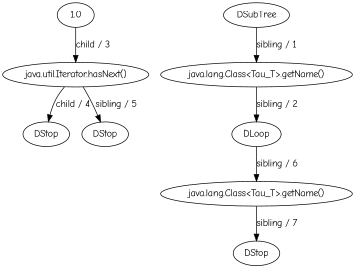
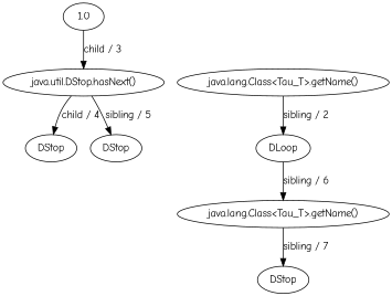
  digraph {
    fontname="Comic Neue"
    node [fontname="Comic Neue"]
    edge [constraint=true direction=LR fontname="Comic Neue"]
    n1 [label=1.0]
-   n2 [label="java.util.Iterator.hasNext()"]
-   n3 [label=DSubTree]
+   n2 [label="java.util.DStop.hasNext()"]
    n4 [label="java.lang.Class<Tau_T>.getName()"]
    n5 [label=DLoop]
    n6 [label="java.lang.Class<Tau_T>.getName()"]
    n7 [label=DStop]
    n8 [label=DStop]
    n9 [label=DStop]
    n1 -> n2 [label="child / 3"]
    n2 -> n7 [label="child / 4"]
    n2 -> n8 [label="sibling / 5"]
-   n3 -> n4 [label="sibling / 1"]
    n4 -> n5 [label="sibling / 2"]
    n5 -> n6 [label="sibling / 6"]
    n6 -> n9 [label="sibling / 7"]
  }
